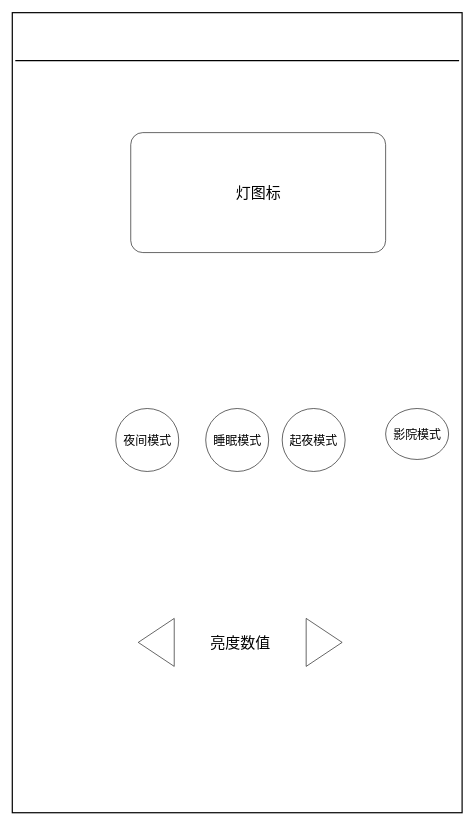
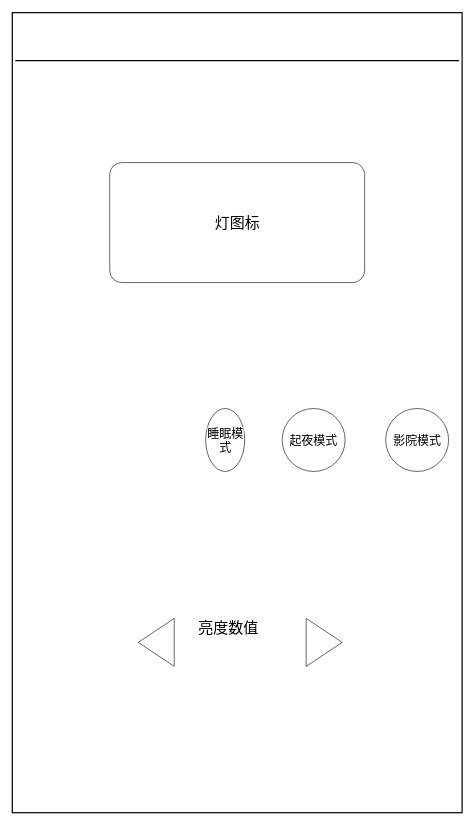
  <mxCell id="0" />
  <mxCell id="1" parent="0" />
  <mxCell id="2" value="" style="rounded=1;whiteSpace=wrap;html=1;fontSize=20;arcSize=0;strokeWidth=2;" parent="1" vertex="1"><mxGeometry x="20" y="20" width="750" height="1334" as="geometry" /></mxCell>
  <mxCell id="3" value="" style="line;strokeWidth=2;html=1;" parent="1" vertex="1"><mxGeometry x="25" y="90" width="740" height="20" as="geometry" /></mxCell>
- <mxCell id="4" value="&lt;font style=&quot;font-size: 25px&quot;&gt;灯图标&lt;/font&gt;" style="rounded=1;whiteSpace=wrap;html=1;fontSize=20;arcSize=10;" parent="1" vertex="1"><mxGeometry x="217.5" y="220" width="425" height="200" as="geometry" /></mxCell>
- <mxCell id="5" value="&lt;span style=&quot;font-family: &amp;#34;ubuntu&amp;#34; , &amp;#34;source sans pro&amp;#34; , sans-serif ; word-spacing: 0.8px ; background-color: rgb(255 , 255 , 255)&quot;&gt;&lt;font style=&quot;font-size: 20px&quot;&gt;夜间模式&lt;/font&gt;&lt;/span&gt;" style="ellipse;whiteSpace=wrap;html=1;aspect=fixed;" parent="1" vertex="1"><mxGeometry x="192.5" y="680" width="105" height="105" as="geometry" /></mxCell>
- <mxCell id="6" value="&lt;span style=&quot;font-family: &amp;#34;ubuntu&amp;#34; , &amp;#34;source sans pro&amp;#34; , sans-serif ; font-size: 20px ; word-spacing: 0.8px ; background-color: rgb(255 , 255 , 255)&quot;&gt;睡眠模式&lt;/span&gt;" style="ellipse;whiteSpace=wrap;html=1;aspect=fixed;" parent="1" vertex="1"><mxGeometry x="342.5" y="680" width="105" height="105" as="geometry" /></mxCell>
+ <mxCell id="4" value="&lt;font style=&quot;font-size: 25px&quot;&gt;灯图标&lt;/font&gt;" style="rounded=1;whiteSpace=wrap;html=1;fontSize=20;arcSize=10;" parent="1" vertex="1"><mxGeometry x="182.5" y="270" width="425" height="200" as="geometry" /></mxCell>
+ <mxCell id="6" value="&lt;span style=&quot;font-family: &amp;#34;ubuntu&amp;#34; , &amp;#34;source sans pro&amp;#34; , sans-serif ; font-size: 20px ; word-spacing: 0.8px ; background-color: rgb(255 , 255 , 255)&quot;&gt;睡眠模式&lt;/span&gt;" style="ellipse;whiteSpace=wrap;html=1;aspect=fixed;" parent="1" vertex="1"><mxGeometry x="342.5" y="680" width="65" height="105" as="geometry" /></mxCell>
  <mxCell id="7" value="&lt;span style=&quot;font-family: &amp;#34;ubuntu&amp;#34; , &amp;#34;source sans pro&amp;#34; , sans-serif ; font-size: 20px ; word-spacing: 0.8px ; background-color: rgb(255 , 255 , 255)&quot;&gt;起夜模式&lt;/span&gt;" style="ellipse;whiteSpace=wrap;html=1;aspect=fixed;" parent="1" vertex="1"><mxGeometry x="470" y="680" width="105" height="105" as="geometry" /></mxCell>
- <mxCell id="8" value="&lt;span style=&quot;font-family: &amp;#34;ubuntu&amp;#34; , &amp;#34;source sans pro&amp;#34; , sans-serif ; font-size: 20px ; word-spacing: 0.8px ; background-color: rgb(255 , 255 , 255)&quot;&gt;影院模式&lt;/span&gt;" style="ellipse;whiteSpace=wrap;html=1;aspect=fixed;" parent="1" vertex="1"><mxGeometry x="642.5" y="680" width="105" height="85" as="geometry" /></mxCell>
+ <mxCell id="8" value="&lt;span style=&quot;font-family: &amp;#34;ubuntu&amp;#34; , &amp;#34;source sans pro&amp;#34; , sans-serif ; font-size: 20px ; word-spacing: 0.8px ; background-color: rgb(255 , 255 , 255)&quot;&gt;影院模式&lt;/span&gt;" style="ellipse;whiteSpace=wrap;html=1;aspect=fixed;" parent="1" vertex="1"><mxGeometry x="642.5" y="680" width="105" height="105" as="geometry" /></mxCell>
  <mxCell id="9" value="" style="triangle;whiteSpace=wrap;html=1;direction=west;" parent="1" vertex="1"><mxGeometry x="230" y="1030" width="60" height="80" as="geometry" /></mxCell>
  <mxCell id="10" value="" style="triangle;whiteSpace=wrap;html=1;" parent="1" vertex="1"><mxGeometry x="510" y="1030" width="60" height="80" as="geometry" /></mxCell>
- <mxCell id="11" value="&lt;font style=&quot;font-size: 25px&quot;&gt;亮度数值&lt;/font&gt;" style="text;html=1;align=center;verticalAlign=middle;resizable=0;points=[];autosize=1;strokeColor=none;" parent="1" vertex="1"><mxGeometry x="340" y="1060" width="120" height="20" as="geometry" /></mxCell>
+ <mxCell id="11" value="&lt;font style=&quot;font-size: 25px&quot;&gt;亮度数值&lt;/font&gt;" style="text;html=1;align=center;verticalAlign=middle;resizable=0;points=[];autosize=1;strokeColor=none;" parent="1" vertex="1"><mxGeometry x="320" y="1035" width="120" height="20" as="geometry" /></mxCell>
